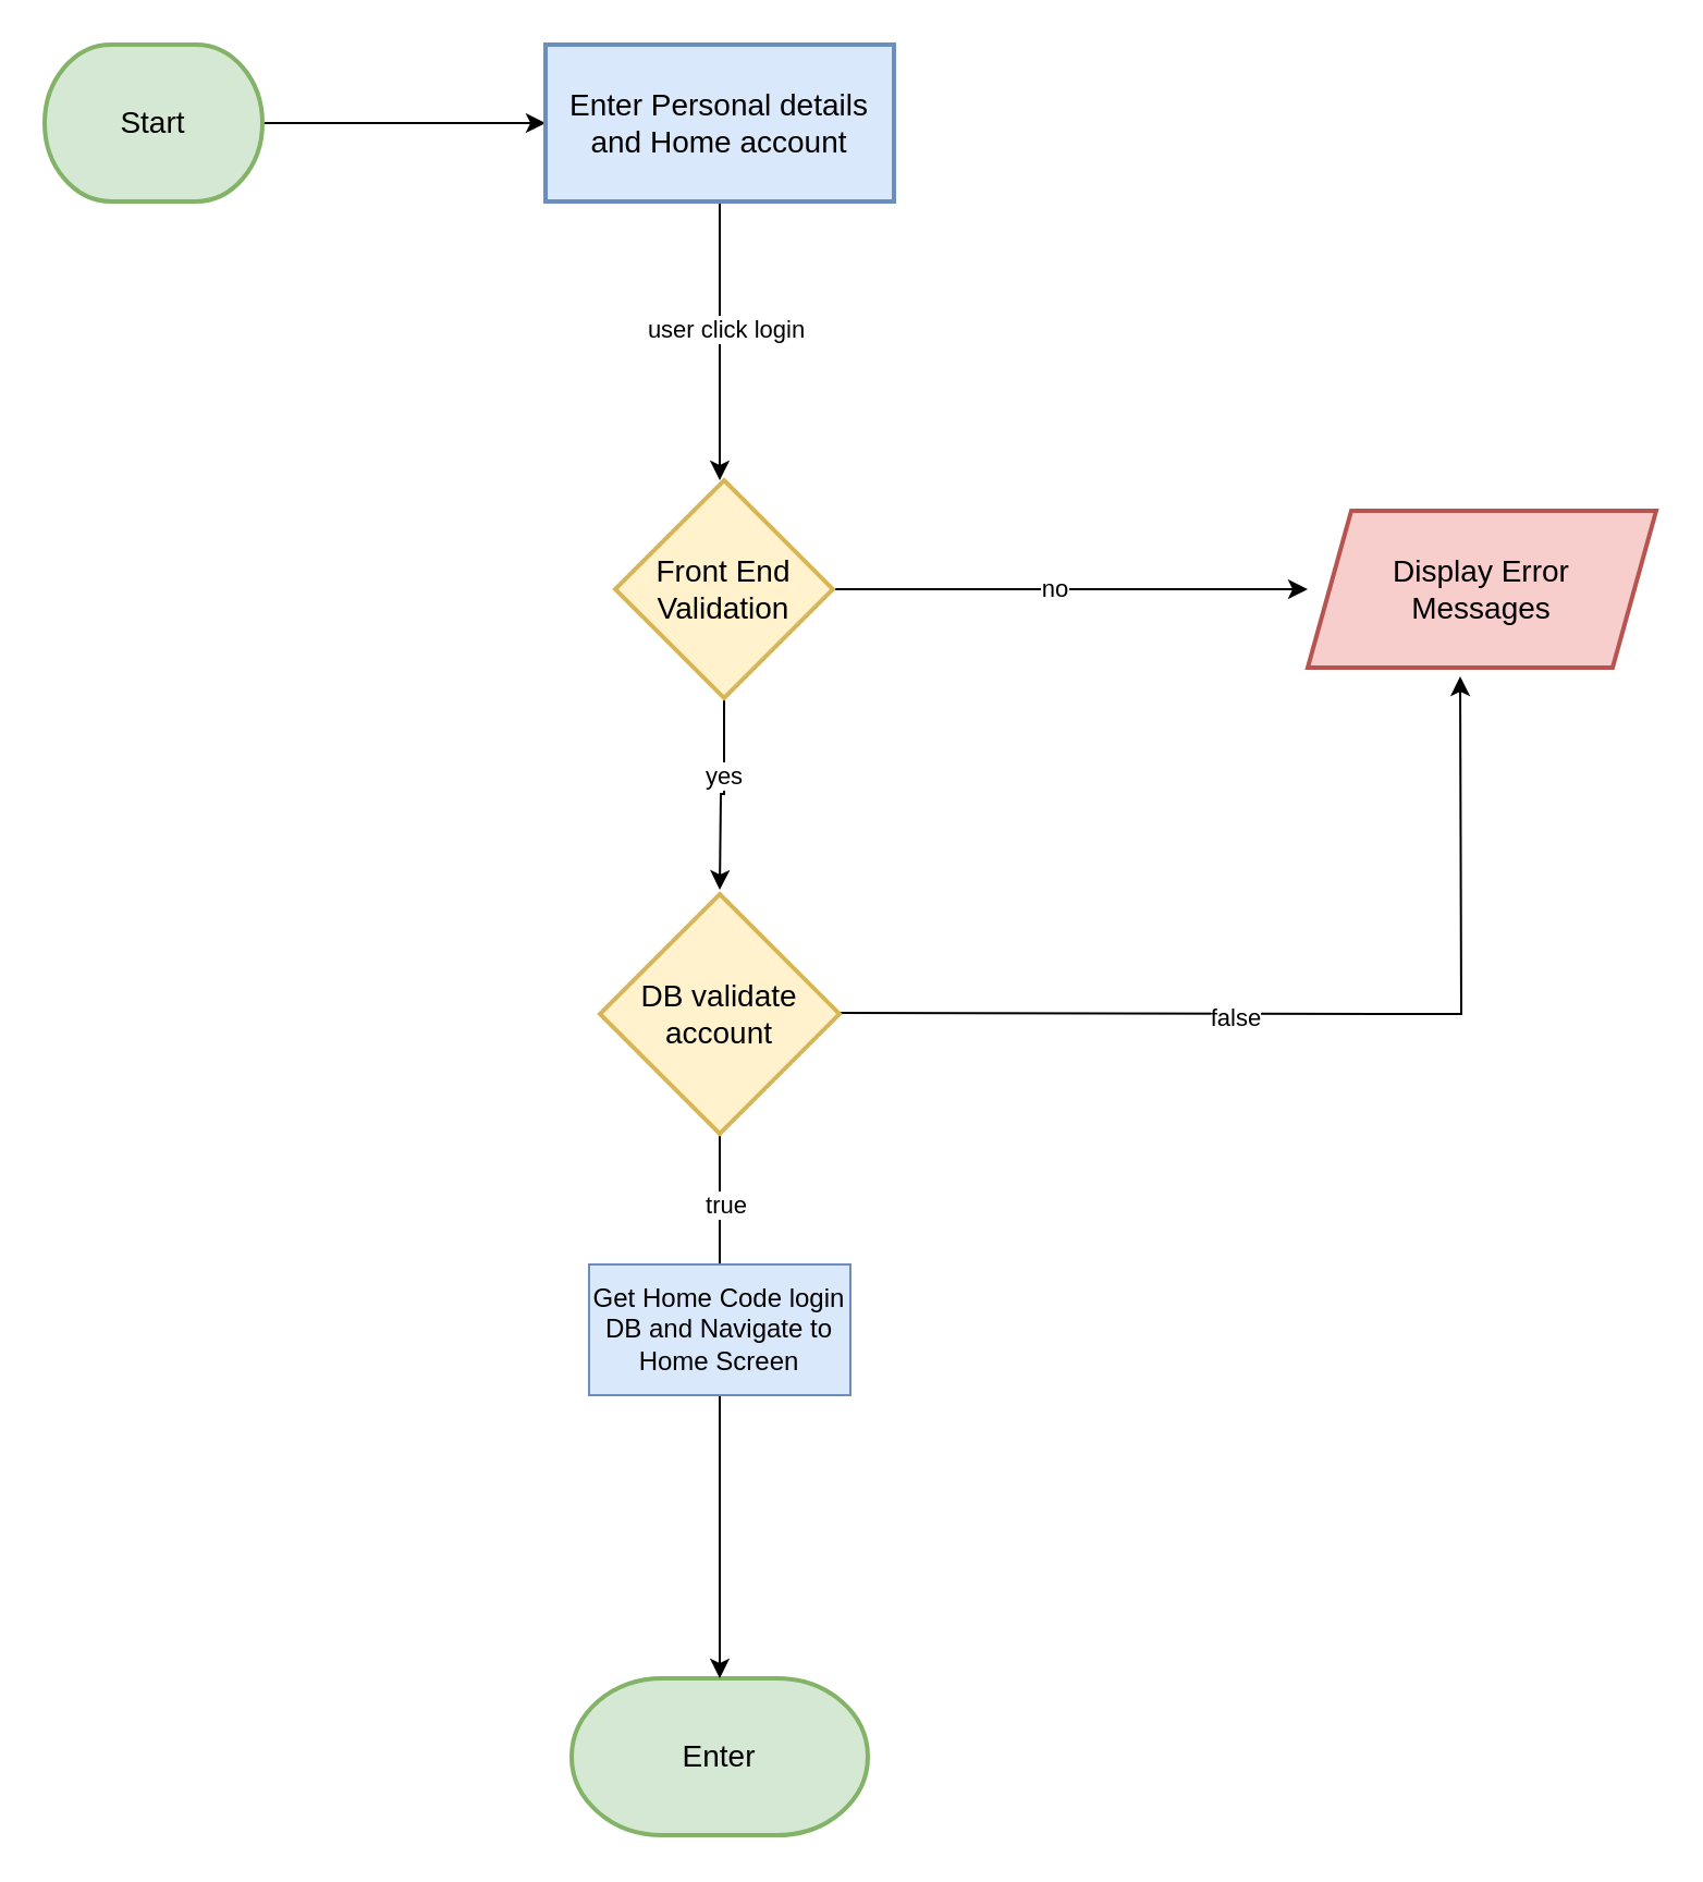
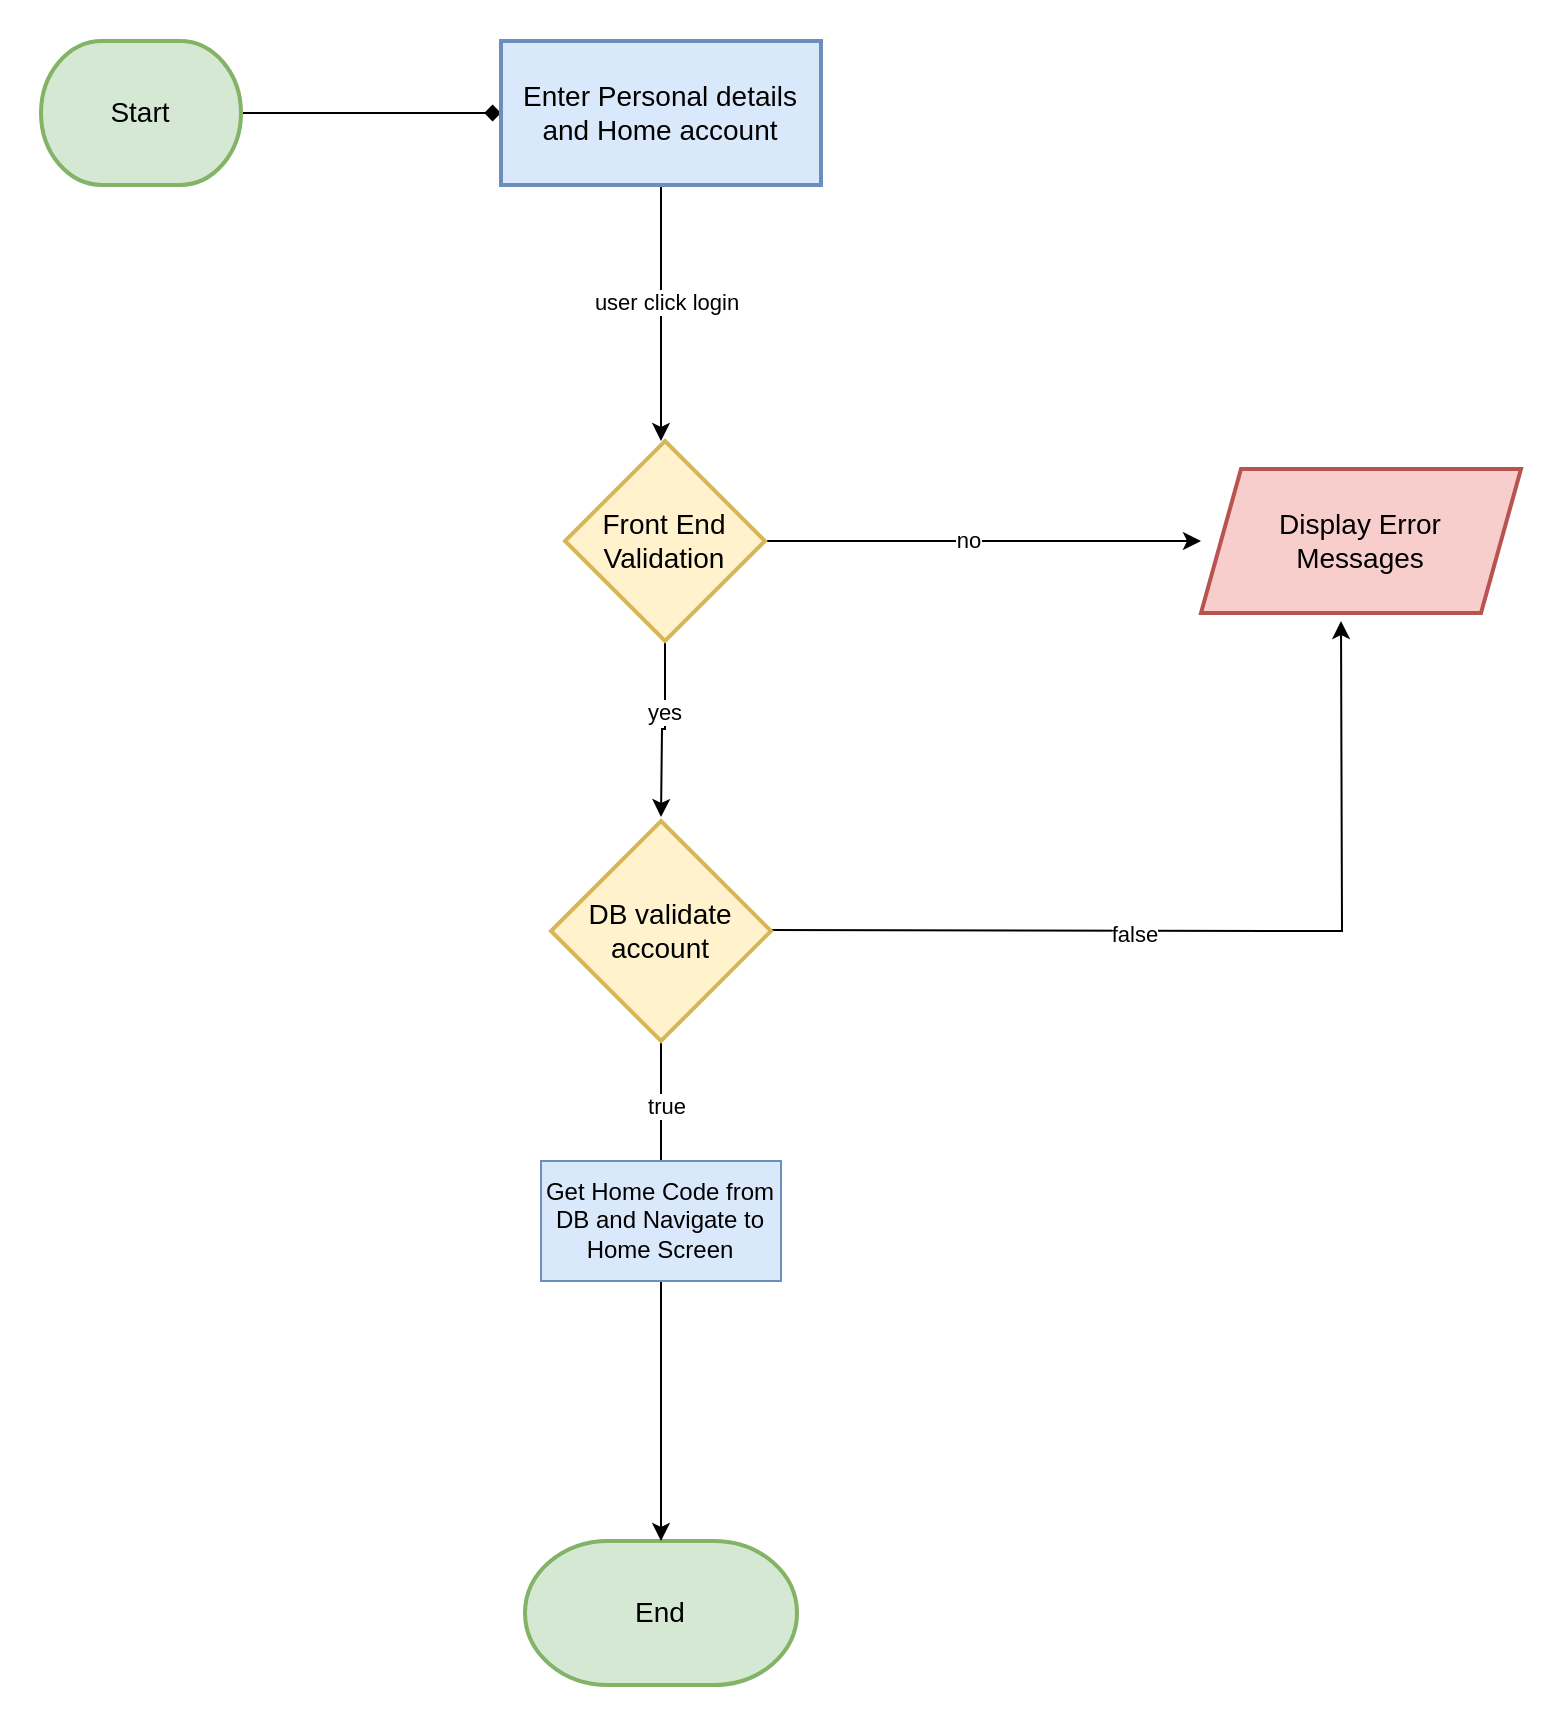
  <mxCell id="0" />
  <mxCell id="1" parent="0" />
- <mxCell id="2" value="" style="edgeStyle=orthogonalEdgeStyle;rounded=0;orthogonalLoop=1;jettySize=auto;html=1;" edge="1" parent="1" source="3" target="6"><mxGeometry relative="1" as="geometry" /></mxCell>
+ <mxCell id="2" value="" style="edgeStyle=orthogonalEdgeStyle;rounded=0;orthogonalLoop=1;jettySize=auto;html=1;endArrow=diamond;" edge="1" parent="1" source="3" target="6"><mxGeometry relative="1" as="geometry" /></mxCell>
  <mxCell id="3" value="Start" style="fontSize=14;zwfType=basicShape;strokeWidth=2;html=1;shape=mxgraph.flowchart.terminator;whiteSpace=wrap;strokeColor=#82b366;fillColor=#d5e8d4;" vertex="1" parent="1"><mxGeometry x="20" y="20" width="100" height="72" as="geometry" /></mxCell>
  <mxCell id="4" value="" style="edgeStyle=orthogonalEdgeStyle;rounded=0;orthogonalLoop=1;jettySize=auto;html=1;" edge="1" parent="1" source="6"><mxGeometry relative="1" as="geometry"><mxPoint x="330" y="220" as="targetPoint" /></mxGeometry></mxCell>
  <mxCell id="5" value="user click login" style="edgeLabel;html=1;align=center;verticalAlign=middle;resizable=0;points=[];" vertex="1" connectable="0" parent="4"><mxGeometry x="-0.219" y="2" relative="1" as="geometry"><mxPoint y="8" as="offset" /></mxGeometry></mxCell>
  <mxCell id="6" value="Enter Personal details and Home account" style="fontSize=14;zwfType=basicShape;rounded=0;strokeWidth=2;strokeColor=#6c8ebf;whiteSpace=wrap;html=1;fillColor=#dae8fc;" vertex="1" parent="1"><mxGeometry x="250" y="20" width="160" height="72" as="geometry" /></mxCell>
  <mxCell id="7" value="" style="edgeStyle=orthogonalEdgeStyle;rounded=0;orthogonalLoop=1;jettySize=auto;html=1;" edge="1" parent="1" source="11"><mxGeometry relative="1" as="geometry"><mxPoint x="330" y="408" as="targetPoint" /></mxGeometry></mxCell>
  <mxCell id="8" value="yes" style="edgeLabel;html=1;align=center;verticalAlign=middle;resizable=0;points=[];" vertex="1" connectable="0" parent="7"><mxGeometry x="-0.217" y="-1" relative="1" as="geometry"><mxPoint as="offset" /></mxGeometry></mxCell>
  <mxCell id="9" value="" style="edgeStyle=orthogonalEdgeStyle;rounded=0;orthogonalLoop=1;jettySize=auto;html=1;entryX=0;entryY=0.5;entryDx=0;entryDy=0;" edge="1" parent="1" source="11"><mxGeometry relative="1" as="geometry"><mxPoint x="600" y="270" as="targetPoint" /></mxGeometry></mxCell>
  <mxCell id="10" value="no" style="edgeLabel;html=1;align=center;verticalAlign=middle;resizable=0;points=[];" vertex="1" connectable="0" parent="9"><mxGeometry x="-0.073" y="1" relative="1" as="geometry"><mxPoint as="offset" /></mxGeometry></mxCell>
  <mxCell id="11" value="Front End&lt;br&gt;Validation" style="fontSize=14;spacingLeft=10;spacingRight=10;zwfType=basicShape;strokeWidth=2;rhombus;whiteSpace=wrap;html=1;strokeColor=#d6b656;fillColor=#fff2cc;" vertex="1" parent="1"><mxGeometry x="282" y="220" width="100" height="100" as="geometry" /></mxCell>
  <mxCell id="12" value="" style="edgeStyle=orthogonalEdgeStyle;rounded=0;orthogonalLoop=1;jettySize=auto;html=1;" edge="1" parent="1"><mxGeometry relative="1" as="geometry"><mxPoint x="382" y="464.5" as="sourcePoint" /><mxPoint x="670" y="310" as="targetPoint" /></mxGeometry></mxCell>
  <mxCell id="13" value="false" style="edgeLabel;html=1;align=center;verticalAlign=middle;resizable=0;points=[];" vertex="1" connectable="0" parent="12"><mxGeometry x="-0.164" y="-2" relative="1" as="geometry"><mxPoint as="offset" /></mxGeometry></mxCell>
  <mxCell id="14" value="" style="edgeStyle=orthogonalEdgeStyle;rounded=0;orthogonalLoop=1;jettySize=auto;html=1;" edge="1" parent="1" source="16"><mxGeometry relative="1" as="geometry"><mxPoint x="330" y="619" as="targetPoint" /></mxGeometry></mxCell>
  <mxCell id="15" value="true" style="edgeLabel;html=1;align=center;verticalAlign=middle;resizable=0;points=[];" vertex="1" connectable="0" parent="14"><mxGeometry x="-0.353" y="2" relative="1" as="geometry"><mxPoint as="offset" /></mxGeometry></mxCell>
  <mxCell id="16" value="DB validate account" style="fontSize=14;spacingLeft=10;spacingRight=10;zwfType=basicShape;strokeWidth=2;rhombus;whiteSpace=wrap;html=1;strokeColor=#d6b656;fillColor=#fff2cc;" vertex="1" parent="1"><mxGeometry x="275" y="410" width="110" height="110" as="geometry" /></mxCell>
- <mxCell id="17" value="Enter" style="fontSize=14;zwfType=basicShape;strokeWidth=2;html=1;shape=mxgraph.flowchart.terminator;whiteSpace=wrap;strokeColor=#82b366;fillColor=#d5e8d4;" vertex="1" parent="1"><mxGeometry x="262" y="770" width="136" height="72" as="geometry" /></mxCell>
+ <mxCell id="17" value="End" style="fontSize=14;zwfType=basicShape;strokeWidth=2;html=1;shape=mxgraph.flowchart.terminator;whiteSpace=wrap;strokeColor=#82b366;fillColor=#d5e8d4;" vertex="1" parent="1"><mxGeometry x="262" y="770" width="136" height="72" as="geometry" /></mxCell>
  <mxCell id="18" value="Display Error Messages" style="fontSize=14;spacingLeft=10;spacingRight=10;zwfType=basicShape;strokeWidth=2;shape=parallelogram;perimeter=parallelogramPerimeter;whiteSpace=wrap;html=1;fixedSize=1;strokeColor=#b85450;fillColor=#f8cecc;" vertex="1" parent="1"><mxGeometry x="600" y="234" width="160" height="72" as="geometry" /></mxCell>
  <mxCell id="19" style="edgeStyle=orthogonalEdgeStyle;rounded=0;orthogonalLoop=1;jettySize=auto;html=1;entryX=0.5;entryY=0;entryDx=0;entryDy=0;entryPerimeter=0;" edge="1" parent="1" source="20" target="17"><mxGeometry relative="1" as="geometry" /></mxCell>
- <mxCell id="20" value="Get Home Code login DB and Navigate to Home Screen" style="rounded=0;whiteSpace=wrap;html=1;fillColor=#dae8fc;strokeColor=#6c8ebf;" vertex="1" parent="1"><mxGeometry x="270" y="580" width="120" height="60" as="geometry" /></mxCell>
+ <mxCell id="20" value="Get Home Code from DB and Navigate to Home Screen" style="rounded=0;whiteSpace=wrap;html=1;fillColor=#dae8fc;strokeColor=#6c8ebf;" vertex="1" parent="1"><mxGeometry x="270" y="580" width="120" height="60" as="geometry" /></mxCell>
